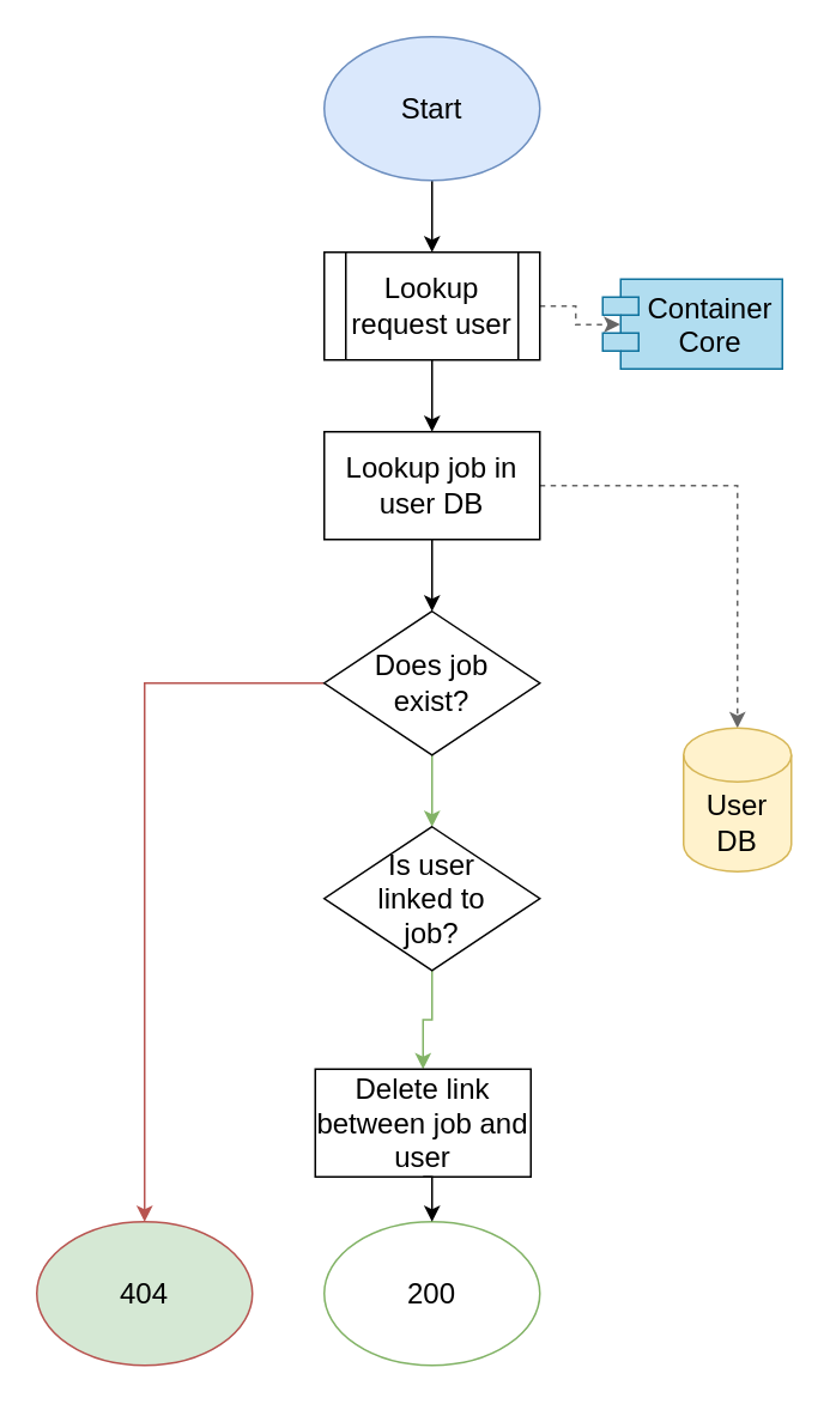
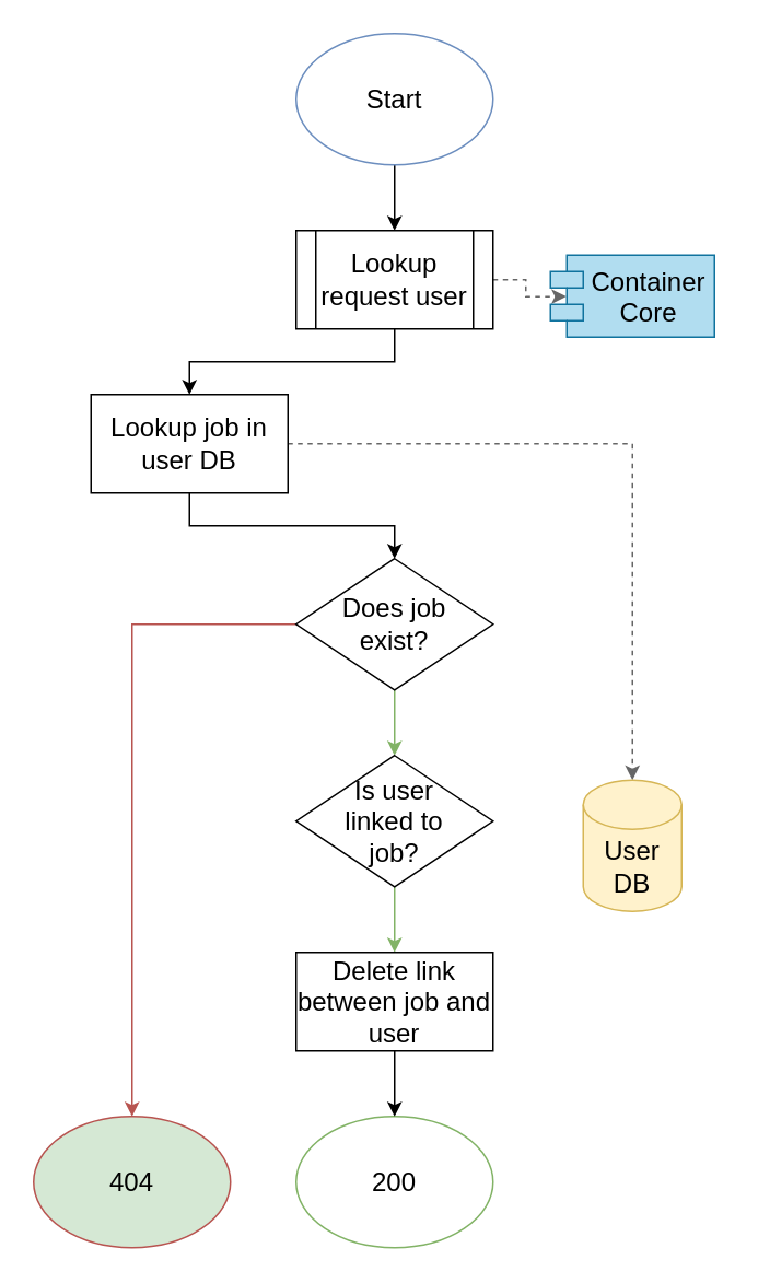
  <mxCell id="0" />
  <mxCell id="1" parent="0" />
  <mxCell id="2" style="edgeStyle=orthogonalEdgeStyle;rounded=0;jumpStyle=arc;orthogonalLoop=1;jettySize=auto;html=1;exitX=0.5;exitY=1;exitDx=0;exitDy=0;entryX=0.5;entryY=0;entryDx=0;entryDy=0;fontSize=16;" edge="1" parent="1" source="3" target="6"><mxGeometry relative="1" as="geometry" /></mxCell>
- <mxCell id="3" value="Start" style="ellipse;whiteSpace=wrap;html=1;rounded=0;fontSize=16;fillColor=#dae8fc;strokeColor=#6c8ebf;" vertex="1" parent="1"><mxGeometry x="180" width="120" height="80" as="geometry" y="20" /></mxCell>
+ <mxCell id="3" value="Start" style="ellipse;whiteSpace=wrap;html=1;rounded=0;fontSize=16;fillColor=#ffffff;strokeColor=#6c8ebf;" vertex="1" parent="1"><mxGeometry x="180" width="120" height="80" as="geometry" y="20" /></mxCell>
  <mxCell id="4" style="edgeStyle=orthogonalEdgeStyle;rounded=0;jumpStyle=arc;orthogonalLoop=1;jettySize=auto;html=1;exitX=0.5;exitY=1;exitDx=0;exitDy=0;entryX=0.5;entryY=0;entryDx=0;entryDy=0;fontSize=16;" edge="1" parent="1" source="6" target="10"><mxGeometry relative="1" as="geometry" /></mxCell>
  <mxCell id="5" style="edgeStyle=orthogonalEdgeStyle;rounded=0;jumpStyle=arc;orthogonalLoop=1;jettySize=auto;html=1;exitX=1;exitY=0.5;exitDx=0;exitDy=0;entryX=0.097;entryY=0.505;entryDx=0;entryDy=0;entryPerimeter=0;fontSize=16;fillColor=#f5f5f5;strokeColor=#666666;dashed=1;" edge="1" parent="1" source="6" target="7"><mxGeometry relative="1" as="geometry" /></mxCell>
  <mxCell id="6" value="Lookup request user" style="shape=process;whiteSpace=wrap;html=1;backgroundOutline=1;rounded=0;fontSize=16;fillColor=none;" vertex="1" parent="1"><mxGeometry x="180" y="140" width="120" height="60" as="geometry" /></mxCell>
  <mxCell id="7" value="Container&#10;Core" style="shape=module;align=left;spacingLeft=20;align=center;verticalAlign=top;rounded=0;fontSize=16;fillColor=#b1ddf0;strokeColor=#10739e;" vertex="1" parent="1"><mxGeometry x="335" y="155" width="100" height="50" as="geometry" /></mxCell>
  <mxCell id="8" style="edgeStyle=orthogonalEdgeStyle;rounded=0;jumpStyle=arc;orthogonalLoop=1;jettySize=auto;html=1;exitX=0.5;exitY=1;exitDx=0;exitDy=0;fontSize=16;" edge="1" parent="1" source="10" target="14"><mxGeometry relative="1" as="geometry" /></mxCell>
  <mxCell id="9" style="edgeStyle=orthogonalEdgeStyle;rounded=0;jumpStyle=arc;orthogonalLoop=1;jettySize=auto;html=1;exitX=1;exitY=0.5;exitDx=0;exitDy=0;entryX=0.5;entryY=0;entryDx=0;entryDy=0;entryPerimeter=0;fontSize=16;fillColor=#f5f5f5;strokeColor=#666666;dashed=1;" edge="1" parent="1" source="10" target="11"><mxGeometry relative="1" as="geometry" /></mxCell>
- <mxCell id="10" value="Lookup job in user DB" style="rounded=0;whiteSpace=wrap;html=1;fontSize=16;fillColor=none;" vertex="1" parent="1"><mxGeometry x="180" y="240" width="120" height="60" as="geometry" /></mxCell>
- <mxCell id="11" value="User&lt;br&gt;DB" style="shape=cylinder3;whiteSpace=wrap;html=1;boundedLbl=1;backgroundOutline=1;size=15;rounded=0;fontSize=16;fillColor=#fff2cc;strokeColor=#d6b656;" vertex="1" parent="1"><mxGeometry x="380" y="405" width="60" height="80" as="geometry" /></mxCell>
+ <mxCell id="10" value="Lookup job in user DB" style="rounded=0;whiteSpace=wrap;html=1;fontSize=16;fillColor=none;" vertex="1" parent="1"><mxGeometry x="55" y="240" width="120" height="60" as="geometry" /></mxCell>
+ <mxCell id="11" value="User&lt;br&gt;DB" style="shape=cylinder3;whiteSpace=wrap;html=1;boundedLbl=1;backgroundOutline=1;size=15;rounded=0;fontSize=16;fillColor=#fff2cc;strokeColor=#d6b656;" vertex="1" parent="1"><mxGeometry x="355" y="475" width="60" height="80" as="geometry" /></mxCell>
  <mxCell id="12" style="edgeStyle=orthogonalEdgeStyle;rounded=0;jumpStyle=arc;orthogonalLoop=1;jettySize=auto;html=1;exitX=0.5;exitY=1;exitDx=0;exitDy=0;entryX=0.5;entryY=0;entryDx=0;entryDy=0;fontSize=16;fillColor=#d5e8d4;strokeColor=#82b366;" edge="1" parent="1" source="14" target="16"><mxGeometry relative="1" as="geometry" /></mxCell>
  <mxCell id="13" style="edgeStyle=orthogonalEdgeStyle;rounded=0;jumpStyle=arc;orthogonalLoop=1;jettySize=auto;html=1;exitX=0;exitY=0.5;exitDx=0;exitDy=0;entryX=0.5;entryY=0;entryDx=0;entryDy=0;fontSize=16;fillColor=#f8cecc;strokeColor=#b85450;" edge="1" parent="1" source="14" target="17"><mxGeometry relative="1" as="geometry" /></mxCell>
  <mxCell id="14" value="Does job&lt;br&gt;exist?" style="rhombus;whiteSpace=wrap;html=1;rounded=0;fontSize=16;fillColor=none;" vertex="1" parent="1"><mxGeometry x="180" y="340" width="120" height="80" as="geometry" /></mxCell>
  <mxCell id="15" style="edgeStyle=orthogonalEdgeStyle;rounded=0;jumpStyle=arc;orthogonalLoop=1;jettySize=auto;html=1;exitX=0.5;exitY=1;exitDx=0;exitDy=0;entryX=0.5;entryY=0;entryDx=0;entryDy=0;fontSize=16;fillColor=#d5e8d4;strokeColor=#82b366;" edge="1" parent="1" source="16" target="20"><mxGeometry relative="1" as="geometry" /></mxCell>
  <mxCell id="16" value="Is user&lt;br&gt;linked to&lt;br&gt;job?" style="rhombus;whiteSpace=wrap;html=1;rounded=0;fontSize=16;fillColor=none;" vertex="1" parent="1"><mxGeometry x="180" y="460" width="120" height="80" as="geometry" /></mxCell>
  <mxCell id="17" value="404" style="ellipse;whiteSpace=wrap;html=1;rounded=0;fontSize=16;fillColor=#d5e8d4;strokeColor=#b85450;" vertex="1" parent="1"><mxGeometry y="680" width="120" height="80" as="geometry" x="20" /></mxCell>
  <mxCell id="18" value="200" style="ellipse;whiteSpace=wrap;html=1;rounded=0;fontSize=16;fillColor=#ffffff;strokeColor=#82b366;" vertex="1" parent="1"><mxGeometry x="180" y="680" width="120" height="80" as="geometry" /></mxCell>
  <mxCell id="19" style="edgeStyle=orthogonalEdgeStyle;rounded=0;jumpStyle=arc;orthogonalLoop=1;jettySize=auto;html=1;exitX=0.5;exitY=1;exitDx=0;exitDy=0;entryX=0.5;entryY=0;entryDx=0;entryDy=0;fontSize=16;" edge="1" parent="1" source="20" target="18"><mxGeometry relative="1" as="geometry" /></mxCell>
- <mxCell id="20" value="Delete link between job and user" style="rounded=0;whiteSpace=wrap;html=1;fontSize=16;fillColor=none;" vertex="1" parent="1"><mxGeometry x="175" y="595" width="120" height="60" as="geometry" /></mxCell>
+ <mxCell id="20" value="Delete link between job and user" style="rounded=0;whiteSpace=wrap;html=1;fontSize=16;fillColor=none;" vertex="1" parent="1"><mxGeometry x="180" y="580" width="120" height="60" as="geometry" /></mxCell>
